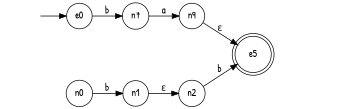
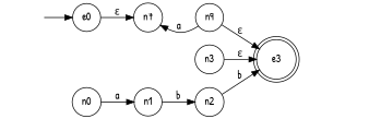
  digraph {
    fontname="Patrick Hand"
    rankdir=LR
    node [fontname="Patrick Hand" shape=circle]
    edge [fontname="Patrick Hand"]
    n1
    n4 [label=n7]
    n2
    n5 [label=n9]
-   e3 [shape=doublecircle label=e5]
+   e3 [shape=doublecircle]
    S [style=invis shape=""]
    e0
    E [style=invis shape=""]
    n0
+   n3
    subgraph sub_1 {
      rank=same
      n1
      n4
    }
    subgraph sub_2 {
      rank=same
      n2
      n5
    }
-   n1 -> n2 [label="ε"]
-   n4 -> n5 [label=a]
+   n1 -> n2 [label=b]
+   n5 -> n4 [label=a]
    n2 -> e3 [label=b]
    n5 -> e3 [label="ε"]
    e3 -> E [style=invis]
    S -> e0
-   e0 -> n4 [label=b]
-   n0 -> n1 [label=b]
+   e0 -> n4 [label="ε"]
+   n0 -> n1 [label=a]
+   n3 -> e3 [label="ε"]
  }
